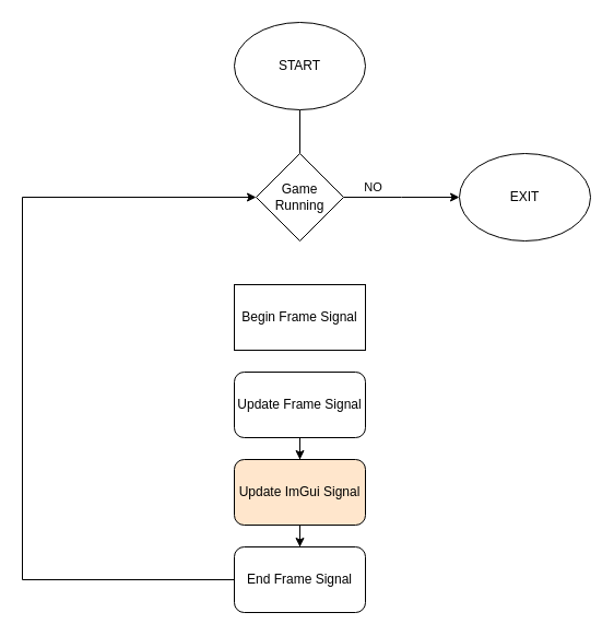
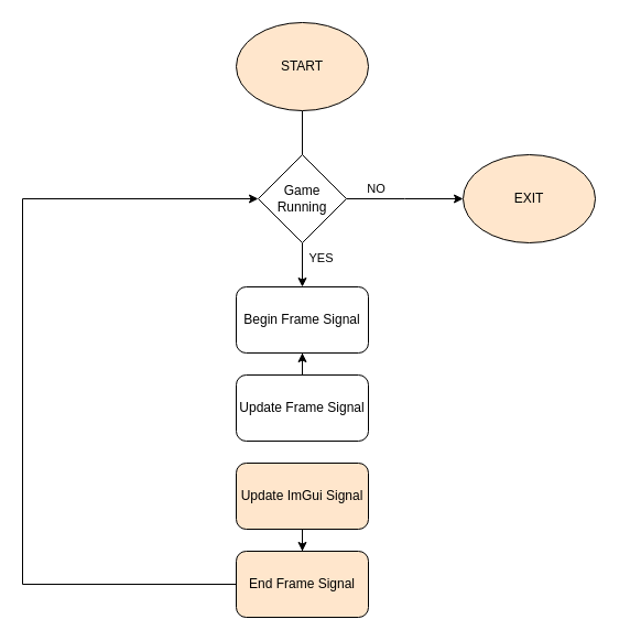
  <mxCell id="0" />
  <mxCell id="1" parent="0" />
  <mxCell id="2" style="edgeStyle=orthogonalEdgeStyle;rounded=0;orthogonalLoop=1;jettySize=auto;html=1;entryX=0.5;entryY=0;entryDx=0;entryDy=0;endArrow=none;" edge="1" parent="1" source="3" target="9"><mxGeometry relative="1" as="geometry" /></mxCell>
- <mxCell id="3" value="START" style="ellipse;whiteSpace=wrap;html=1;" vertex="1" parent="1"><mxGeometry x="214" y="20" width="120" height="80" as="geometry" /></mxCell>
- <mxCell id="4" value="Begin Frame Signal" style="whiteSpace=wrap;html=1;rounded=0;" vertex="1" parent="1"><mxGeometry x="214" y="260" width="120" height="60" as="geometry" /></mxCell>
+ <mxCell id="3" value="START" style="ellipse;whiteSpace=wrap;html=1;fillColor=#ffe6cc;" vertex="1" parent="1"><mxGeometry x="214" y="20" width="120" height="80" as="geometry" /></mxCell>
+ <mxCell id="4" value="Begin Frame Signal" style="rounded=1;whiteSpace=wrap;html=1;" vertex="1" parent="1"><mxGeometry x="214" y="260" width="120" height="60" as="geometry" /></mxCell>
+ <mxCell id="5" style="edgeStyle=orthogonalEdgeStyle;rounded=0;orthogonalLoop=1;jettySize=auto;html=1;entryX=0.5;entryY=0;entryDx=0;entryDy=0;" edge="1" parent="1" source="9" target="4"><mxGeometry relative="1" as="geometry" /></mxCell>
+ <mxCell id="6" value="YES" style="edgeLabel;html=1;align=center;verticalAlign=middle;resizable=0;points=[];" vertex="1" connectable="0" parent="5"><mxGeometry x="-0.364" y="1" relative="1" as="geometry"><mxPoint x="15" as="offset" /></mxGeometry></mxCell>
  <mxCell id="7" style="edgeStyle=orthogonalEdgeStyle;rounded=0;orthogonalLoop=1;jettySize=auto;html=1;" edge="1" parent="1" source="9"><mxGeometry relative="1" as="geometry"><mxPoint x="420" y="180" as="targetPoint" /></mxGeometry></mxCell>
  <mxCell id="8" value="NO" style="edgeLabel;html=1;align=center;verticalAlign=middle;resizable=0;points=[];" vertex="1" connectable="0" parent="7"><mxGeometry x="-0.12" y="2" relative="1" as="geometry"><mxPoint x="-21" y="-8" as="offset" /></mxGeometry></mxCell>
  <mxCell id="9" value="Game Running" style="rhombus;whiteSpace=wrap;html=1;" vertex="1" parent="1"><mxGeometry x="234" y="140" width="80" height="80" as="geometry" /></mxCell>
- <mxCell id="10" value="EXIT" style="ellipse;whiteSpace=wrap;html=1;" vertex="1" parent="1"><mxGeometry x="420" y="140" width="120" height="80" as="geometry" /></mxCell>
- <mxCell id="11" style="edgeStyle=orthogonalEdgeStyle;rounded=0;orthogonalLoop=1;jettySize=auto;html=1;entryX=0.5;entryY=0;entryDx=0;entryDy=0;" edge="1" parent="1" source="12" target="16"><mxGeometry relative="1" as="geometry" /></mxCell>
+ <mxCell id="10" value="EXIT" style="ellipse;whiteSpace=wrap;html=1;fillColor=#ffe6cc;" vertex="1" parent="1"><mxGeometry x="420" y="140" width="120" height="80" as="geometry" /></mxCell>
+ <mxCell id="11" style="edgeStyle=orthogonalEdgeStyle;rounded=0;orthogonalLoop=1;jettySize=auto;html=1;" edge="1" parent="1" source="12" target="4"><mxGeometry relative="1" as="geometry" /></mxCell>
  <mxCell id="12" value="&lt;div&gt;Update Frame Signal&lt;/div&gt;" style="rounded=1;whiteSpace=wrap;html=1;" vertex="1" parent="1"><mxGeometry x="214" y="340" width="120" height="60" as="geometry" /></mxCell>
  <mxCell id="13" style="edgeStyle=orthogonalEdgeStyle;rounded=0;orthogonalLoop=1;jettySize=auto;html=1;entryX=0;entryY=0.5;entryDx=0;entryDy=0;" edge="1" parent="1" source="14" target="9"><mxGeometry relative="1" as="geometry"><Array as="points"><mxPoint x="20" y="530" /><mxPoint x="20" y="180" /></Array></mxGeometry></mxCell>
- <mxCell id="14" value="End Frame Signal" style="rounded=1;whiteSpace=wrap;html=1;" vertex="1" parent="1"><mxGeometry x="214" y="500" width="120" height="60" as="geometry" /></mxCell>
+ <mxCell id="14" value="End Frame Signal" style="rounded=1;whiteSpace=wrap;html=1;fillColor=#ffe6cc;" vertex="1" parent="1"><mxGeometry x="214" y="500" width="120" height="60" as="geometry" /></mxCell>
  <mxCell id="15" style="edgeStyle=orthogonalEdgeStyle;rounded=0;orthogonalLoop=1;jettySize=auto;html=1;entryX=0.5;entryY=0;entryDx=0;entryDy=0;" edge="1" parent="1" source="16" target="14"><mxGeometry relative="1" as="geometry" /></mxCell>
  <mxCell id="16" value="&lt;div&gt;Update ImGui Signal&lt;/div&gt;" style="rounded=1;whiteSpace=wrap;html=1;fillColor=#ffe6cc;" vertex="1" parent="1"><mxGeometry x="214" y="420" width="120" height="60" as="geometry" /></mxCell>
